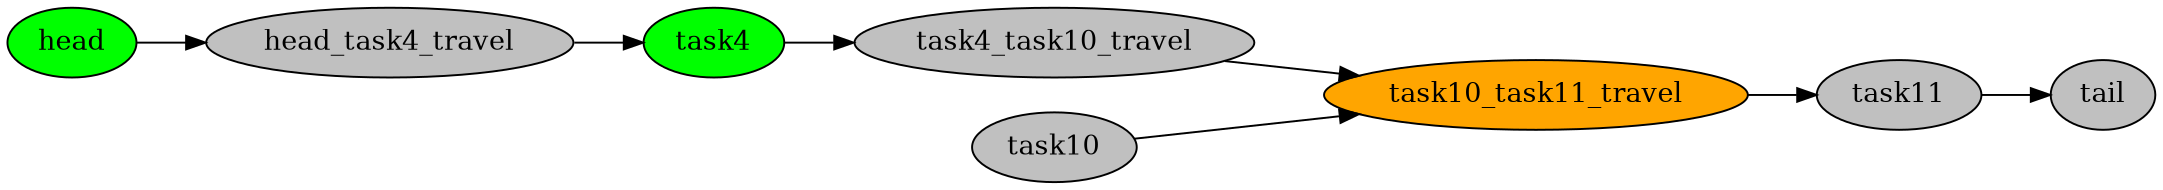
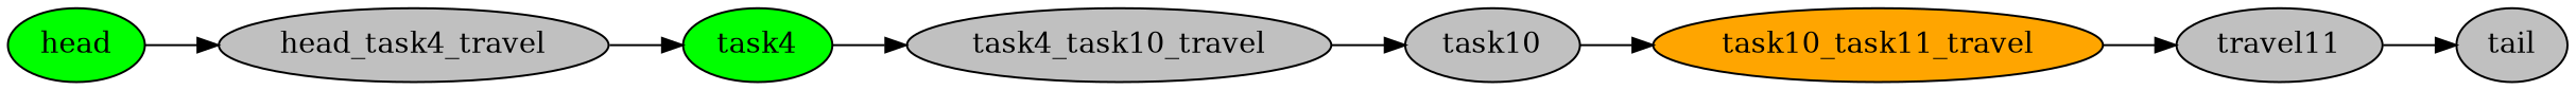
  digraph {
    rankdir=LR
    node [fillcolor=gray fontcolor=black style=filled]
    edge [color=black]
    n1 [fillcolor=green label=head]
    n2 [label=head_task4_travel]
    n3 [fillcolor=green label=task4]
    n4 [label=task4_task10_travel]
    n5 [label=task10]
    n6 [fillcolor=orange label=task10_task11_travel]
-   n7 [label=task11]
+   n7 [label=travel11]
    n8 [label=tail]
    n1 -> n2
    n2 -> n3
    n3 -> n4
-   n4 -> n6
+   n4 -> n5
    n5 -> n6
    n6 -> n7
    n7 -> n8
  }
